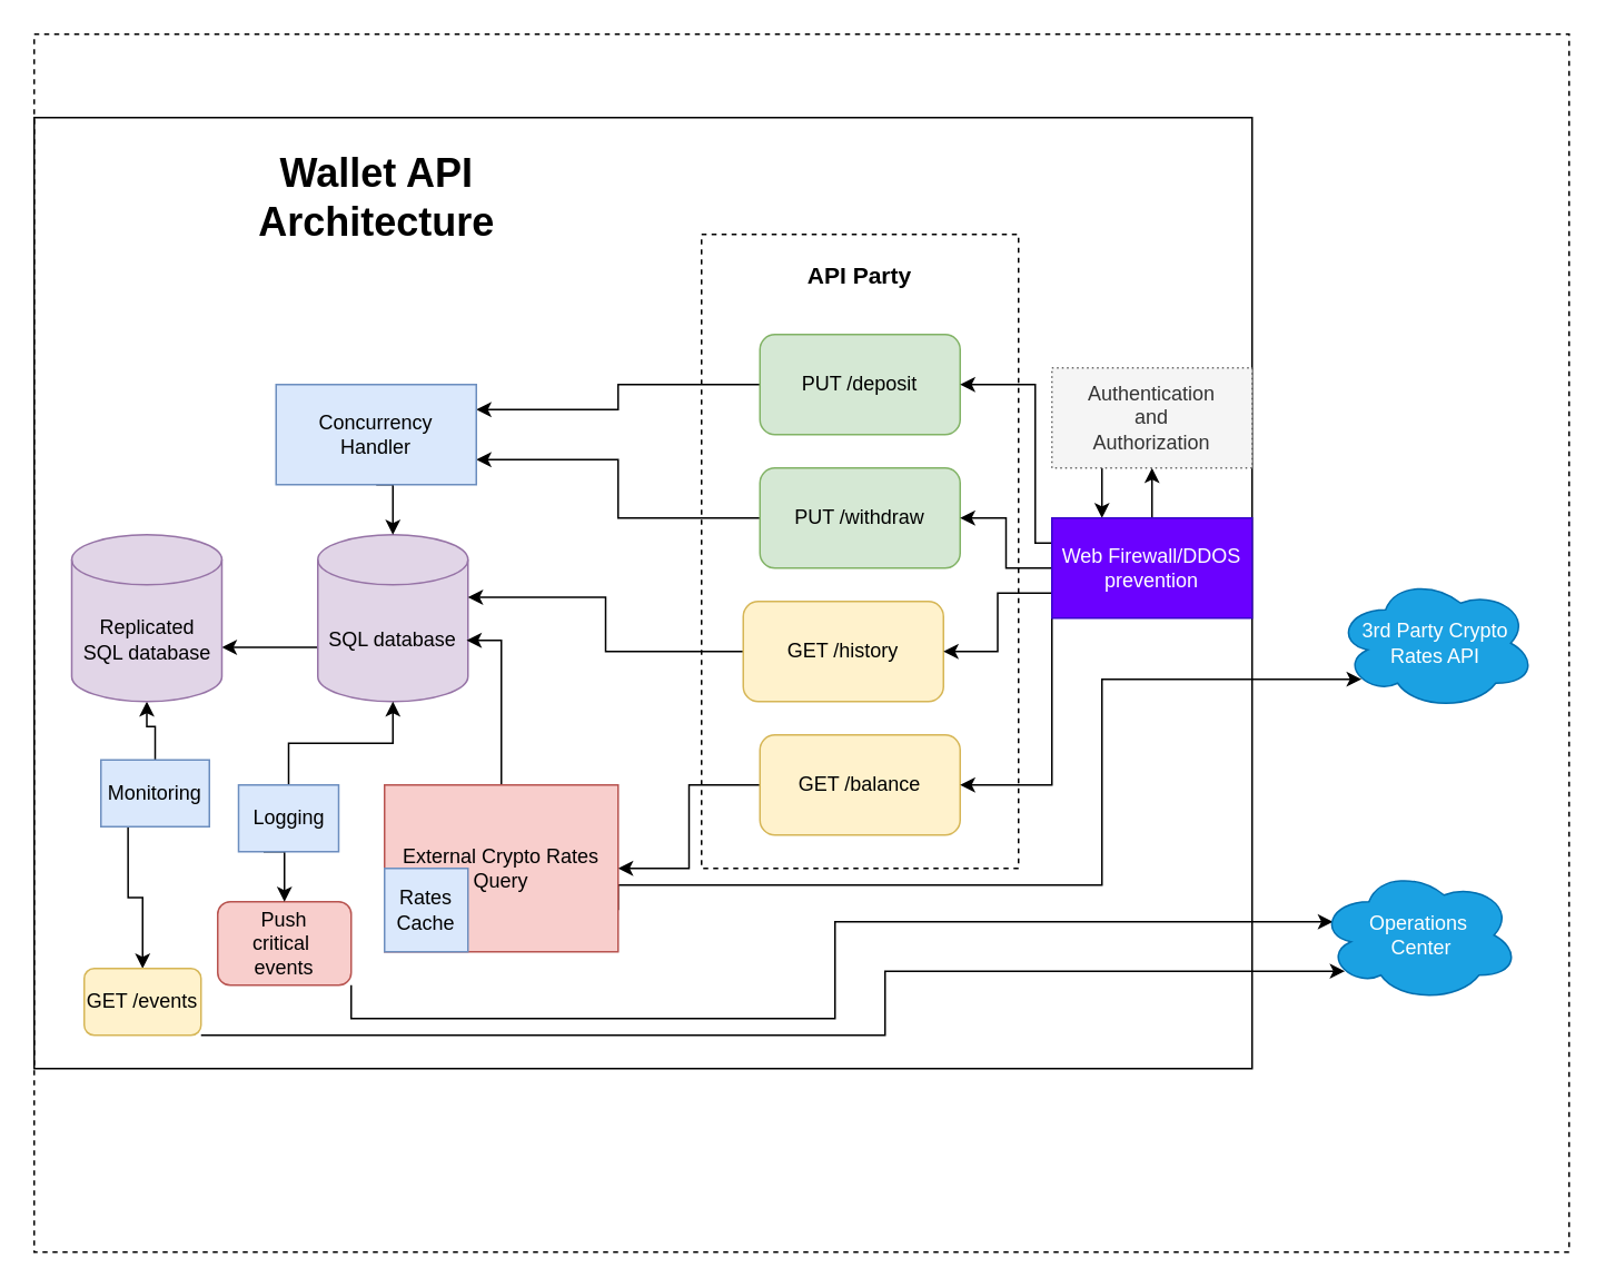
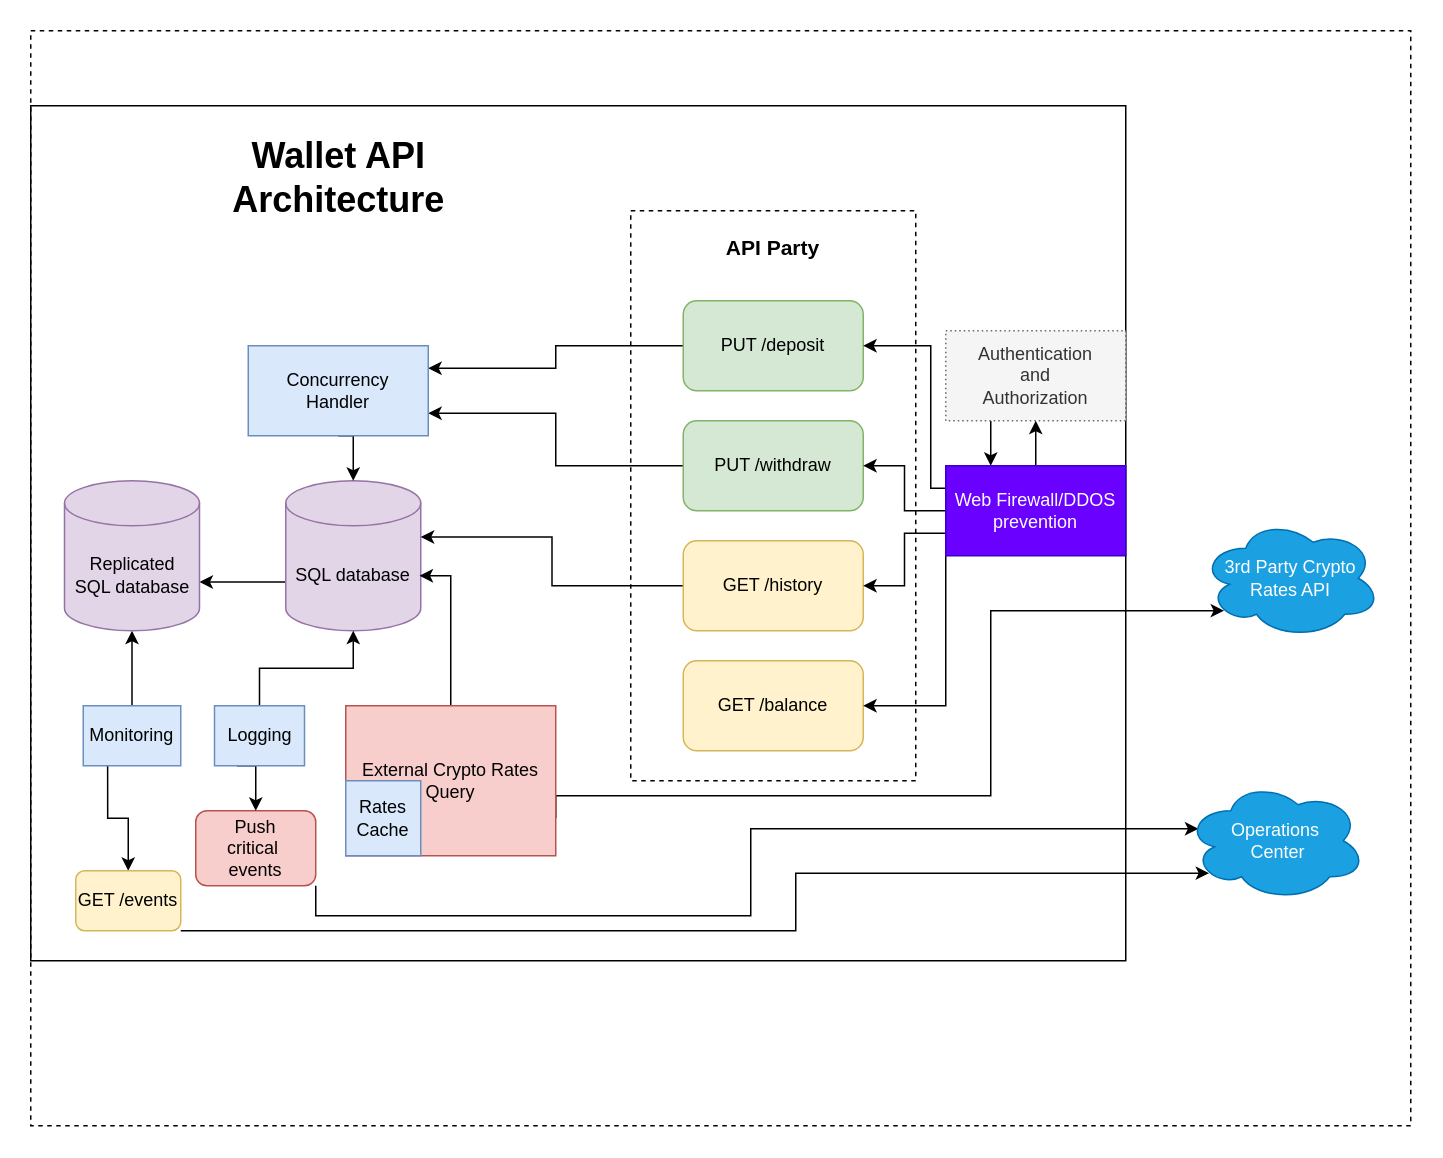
  <mxCell id="0" />
  <mxCell id="1" parent="0" />
  <mxCell id="2" value="" style="rounded=0;whiteSpace=wrap;html=1;dashed=1;fillColor=none;" vertex="1" parent="1"><mxGeometry x="20" width="920" height="730" as="geometry" y="20" /></mxCell>
  <mxCell id="3" value="" style="rounded=0;whiteSpace=wrap;html=1;fillColor=none;" vertex="1" parent="1"><mxGeometry x="20" y="70" width="730" height="570" as="geometry" /></mxCell>
  <mxCell id="4" value="&lt;h1&gt;&lt;br&gt;&lt;/h1&gt;" style="rounded=0;whiteSpace=wrap;html=1;dashed=1;fillColor=none;horizontal=0;" vertex="1" parent="1"><mxGeometry x="420" y="140" width="190" height="380" as="geometry" /></mxCell>
  <mxCell id="5" style="edgeStyle=orthogonalEdgeStyle;rounded=0;orthogonalLoop=1;jettySize=auto;html=1;exitX=0;exitY=0;exitDx=0;exitDy=67.5;exitPerimeter=0;entryX=1;entryY=0;entryDx=0;entryDy=67.5;entryPerimeter=0;" edge="1" parent="1" source="6" target="34"><mxGeometry relative="1" as="geometry" /></mxCell>
  <mxCell id="6" value="SQL database" style="shape=cylinder3;whiteSpace=wrap;html=1;boundedLbl=1;backgroundOutline=1;size=15;fillColor=#e1d5e7;strokeColor=#9673a6;" vertex="1" parent="1"><mxGeometry x="190" y="320" width="90" height="100" as="geometry" /></mxCell>
  <mxCell id="7" style="edgeStyle=orthogonalEdgeStyle;rounded=0;orthogonalLoop=1;jettySize=auto;html=1;entryX=1;entryY=0.25;entryDx=0;entryDy=0;" edge="1" parent="1" source="8" target="17"><mxGeometry relative="1" as="geometry" /></mxCell>
  <mxCell id="8" value="PUT /deposit" style="rounded=1;whiteSpace=wrap;html=1;fillColor=#d5e8d4;strokeColor=#82b366;" vertex="1" parent="1"><mxGeometry x="455" y="200" width="120" height="60" as="geometry" /></mxCell>
  <mxCell id="9" style="edgeStyle=orthogonalEdgeStyle;rounded=0;orthogonalLoop=1;jettySize=auto;html=1;entryX=1;entryY=0.75;entryDx=0;entryDy=0;" edge="1" parent="1" source="10" target="17"><mxGeometry relative="1" as="geometry" /></mxCell>
  <mxCell id="10" value="PUT /withdraw" style="rounded=1;whiteSpace=wrap;html=1;fillColor=#d5e8d4;strokeColor=#82b366;" vertex="1" parent="1"><mxGeometry x="455" y="280" width="120" height="60" as="geometry" /></mxCell>
  <mxCell id="11" style="edgeStyle=orthogonalEdgeStyle;rounded=0;orthogonalLoop=1;jettySize=auto;html=1;exitX=0;exitY=0.5;exitDx=0;exitDy=0;entryX=1;entryY=0;entryDx=0;entryDy=37.5;entryPerimeter=0;" edge="1" parent="1" source="12" target="6"><mxGeometry relative="1" as="geometry" /></mxCell>
- <mxCell id="12" value="GET /history" style="rounded=1;whiteSpace=wrap;html=1;fillColor=#fff2cc;strokeColor=#d6b656;" vertex="1" parent="1"><mxGeometry x="445" y="360" width="120" height="60" as="geometry" /></mxCell>
- <mxCell id="13" style="edgeStyle=orthogonalEdgeStyle;rounded=0;orthogonalLoop=1;jettySize=auto;html=1;exitX=0;exitY=0.5;exitDx=0;exitDy=0;entryX=1;entryY=0.5;entryDx=0;entryDy=0;" edge="1" parent="1" source="14" target="23"><mxGeometry relative="1" as="geometry" /></mxCell>
+ <mxCell id="12" value="GET /history" style="rounded=1;whiteSpace=wrap;html=1;fillColor=#fff2cc;strokeColor=#d6b656;" vertex="1" parent="1"><mxGeometry x="455" y="360" width="120" height="60" as="geometry" /></mxCell>
  <mxCell id="14" value="GET /balance" style="rounded=1;whiteSpace=wrap;html=1;fillColor=#fff2cc;strokeColor=#d6b656;" vertex="1" parent="1"><mxGeometry x="455" y="440" width="120" height="60" as="geometry" /></mxCell>
  <mxCell id="15" value="&lt;h3&gt;API Party&lt;/h3&gt;" style="text;html=1;strokeColor=none;fillColor=none;align=center;verticalAlign=middle;whiteSpace=wrap;rounded=0;dashed=1;" vertex="1" parent="1"><mxGeometry x="455" y="150" width="120" height="30" as="geometry" /></mxCell>
  <mxCell id="16" style="edgeStyle=orthogonalEdgeStyle;rounded=0;orthogonalLoop=1;jettySize=auto;html=1;exitX=0.5;exitY=1;exitDx=0;exitDy=0;entryX=0.5;entryY=0;entryDx=0;entryDy=0;entryPerimeter=0;" edge="1" parent="1" source="17" target="6"><mxGeometry relative="1" as="geometry" /></mxCell>
  <mxCell id="17" value="Concurrency &lt;br&gt;Handler" style="rounded=0;whiteSpace=wrap;html=1;fillColor=#dae8fc;strokeColor=#6c8ebf;" vertex="1" parent="1"><mxGeometry x="165" y="230" width="120" height="60" as="geometry" /></mxCell>
  <mxCell id="18" style="edgeStyle=orthogonalEdgeStyle;rounded=0;orthogonalLoop=1;jettySize=auto;html=1;exitX=0.25;exitY=1;exitDx=0;exitDy=0;entryX=0.25;entryY=0;entryDx=0;entryDy=0;" edge="1" parent="1" source="19" target="43"><mxGeometry relative="1" as="geometry" /></mxCell>
  <mxCell id="19" value="Authentication&lt;br&gt;and&lt;br&gt;Authorization" style="rounded=0;whiteSpace=wrap;html=1;fillColor=#f5f5f5;dashed=1;dashPattern=1 2;strokeColor=#666666;fontColor=#333333;" vertex="1" parent="1"><mxGeometry x="630" y="220" width="120" height="60" as="geometry" /></mxCell>
  <mxCell id="20" value="&lt;h1&gt;Wallet API Architecture&lt;/h1&gt;" style="text;html=1;strokeColor=none;fillColor=none;align=center;verticalAlign=middle;whiteSpace=wrap;rounded=0;" vertex="1" parent="1"><mxGeometry x="142.5" y="70" width="165" height="95" as="geometry" /></mxCell>
  <mxCell id="21" style="edgeStyle=orthogonalEdgeStyle;rounded=0;orthogonalLoop=1;jettySize=auto;html=1;entryX=0.991;entryY=0.633;entryDx=0;entryDy=0;entryPerimeter=0;" edge="1" parent="1" source="23" target="6"><mxGeometry relative="1" as="geometry" /></mxCell>
  <mxCell id="22" style="edgeStyle=orthogonalEdgeStyle;rounded=0;orthogonalLoop=1;jettySize=auto;html=1;exitX=1;exitY=0.75;exitDx=0;exitDy=0;entryX=0.13;entryY=0.77;entryDx=0;entryDy=0;entryPerimeter=0;" edge="1" parent="1" source="23" target="24"><mxGeometry relative="1" as="geometry"><Array as="points"><mxPoint x="370" y="530" /><mxPoint x="660" y="530" /><mxPoint x="660" y="407" /></Array></mxGeometry></mxCell>
  <mxCell id="23" value="External Crypto Rates Query" style="rounded=0;whiteSpace=wrap;html=1;fillColor=#f8cecc;strokeColor=#b85450;" vertex="1" parent="1"><mxGeometry x="230" y="470" width="140" height="100" as="geometry" /></mxCell>
  <mxCell id="24" value="3rd Party Crypto Rates API" style="ellipse;shape=cloud;whiteSpace=wrap;html=1;fillColor=#1ba1e2;strokeColor=#006EAF;fontColor=#ffffff;" vertex="1" parent="1"><mxGeometry x="800" y="345" width="120" height="80" as="geometry" /></mxCell>
  <mxCell id="25" value="Rates&lt;br&gt;Cache" style="whiteSpace=wrap;html=1;fillColor=#dae8fc;strokeColor=#6c8ebf;rounded=0;" vertex="1" parent="1"><mxGeometry x="230" y="520" width="50" height="50" as="geometry" /></mxCell>
  <mxCell id="26" style="edgeStyle=orthogonalEdgeStyle;rounded=0;orthogonalLoop=1;jettySize=auto;html=1;exitX=0.25;exitY=1;exitDx=0;exitDy=0;entryX=0.5;entryY=0;entryDx=0;entryDy=0;" edge="1" parent="1" source="28" target="30"><mxGeometry relative="1" as="geometry" /></mxCell>
  <mxCell id="27" style="edgeStyle=orthogonalEdgeStyle;rounded=0;orthogonalLoop=1;jettySize=auto;html=1;entryX=0.5;entryY=1;entryDx=0;entryDy=0;entryPerimeter=0;" edge="1" parent="1" source="28" target="34"><mxGeometry relative="1" as="geometry"><mxPoint x="100" y="445" as="targetPoint" /></mxGeometry></mxCell>
- <mxCell id="28" value="Monitoring" style="rounded=0;whiteSpace=wrap;html=1;fillColor=#dae8fc;strokeColor=#6c8ebf;" vertex="1" parent="1"><mxGeometry x="60" y="455" width="65" height="40" as="geometry" /></mxCell>
+ <mxCell id="28" value="Monitoring" style="rounded=0;whiteSpace=wrap;html=1;fillColor=#dae8fc;strokeColor=#6c8ebf;" vertex="1" parent="1"><mxGeometry x="55" y="470" width="65" height="40" as="geometry" /></mxCell>
  <mxCell id="29" style="edgeStyle=orthogonalEdgeStyle;rounded=0;orthogonalLoop=1;jettySize=auto;html=1;entryX=0.13;entryY=0.77;entryDx=0;entryDy=0;entryPerimeter=0;" edge="1" parent="1" source="30" target="33"><mxGeometry relative="1" as="geometry"><Array as="points"><mxPoint x="530" y="620" /><mxPoint x="530" y="582" /></Array></mxGeometry></mxCell>
  <mxCell id="30" value="GET /events" style="rounded=1;whiteSpace=wrap;html=1;fillColor=#fff2cc;strokeColor=#d6b656;" vertex="1" parent="1"><mxGeometry x="50" y="580" width="70" height="40" as="geometry" /></mxCell>
  <mxCell id="31" style="edgeStyle=orthogonalEdgeStyle;rounded=0;orthogonalLoop=1;jettySize=auto;html=1;exitX=1;exitY=1;exitDx=0;exitDy=0;entryX=0.07;entryY=0.4;entryDx=0;entryDy=0;entryPerimeter=0;" edge="1" parent="1" source="32" target="33"><mxGeometry relative="1" as="geometry" /></mxCell>
  <mxCell id="32" value="Push&lt;br&gt;critical&amp;nbsp;&lt;br&gt;events" style="rounded=1;whiteSpace=wrap;html=1;fillColor=#f8cecc;strokeColor=#b85450;" vertex="1" parent="1"><mxGeometry x="130" y="540" width="80" height="50" as="geometry" /></mxCell>
  <mxCell id="33" value="Operations&lt;br&gt;&amp;nbsp;Center" style="ellipse;shape=cloud;whiteSpace=wrap;html=1;fillColor=#1ba1e2;strokeColor=#006EAF;fontColor=#ffffff;" vertex="1" parent="1"><mxGeometry x="790" y="520" width="120" height="80" as="geometry" /></mxCell>
  <mxCell id="34" value="Replicated&lt;br&gt;SQL database" style="shape=cylinder3;whiteSpace=wrap;html=1;boundedLbl=1;backgroundOutline=1;size=15;fillColor=#e1d5e7;strokeColor=#9673a6;" vertex="1" parent="1"><mxGeometry x="42.5" y="320" width="90" height="100" as="geometry" /></mxCell>
  <mxCell id="35" style="edgeStyle=orthogonalEdgeStyle;rounded=0;orthogonalLoop=1;jettySize=auto;html=1;" edge="1" parent="1" source="37" target="6"><mxGeometry relative="1" as="geometry" /></mxCell>
  <mxCell id="36" style="edgeStyle=orthogonalEdgeStyle;rounded=0;orthogonalLoop=1;jettySize=auto;html=1;exitX=0.25;exitY=1;exitDx=0;exitDy=0;entryX=0.5;entryY=0;entryDx=0;entryDy=0;" edge="1" parent="1" source="37" target="32"><mxGeometry relative="1" as="geometry" /></mxCell>
  <mxCell id="37" value="Logging" style="rounded=0;whiteSpace=wrap;html=1;fillColor=#dae8fc;strokeColor=#6c8ebf;" vertex="1" parent="1"><mxGeometry x="142.5" y="470" width="60" height="40" as="geometry" /></mxCell>
  <mxCell id="38" style="edgeStyle=orthogonalEdgeStyle;rounded=0;orthogonalLoop=1;jettySize=auto;html=1;exitX=0;exitY=0.25;exitDx=0;exitDy=0;entryX=1;entryY=0.5;entryDx=0;entryDy=0;" edge="1" parent="1" source="43" target="8"><mxGeometry relative="1" as="geometry"><Array as="points"><mxPoint x="620" y="325" /><mxPoint x="620" y="230" /></Array></mxGeometry></mxCell>
  <mxCell id="39" style="edgeStyle=orthogonalEdgeStyle;rounded=0;orthogonalLoop=1;jettySize=auto;html=1;" edge="1" parent="1" source="43" target="10"><mxGeometry relative="1" as="geometry" /></mxCell>
  <mxCell id="40" style="edgeStyle=orthogonalEdgeStyle;rounded=0;orthogonalLoop=1;jettySize=auto;html=1;exitX=0;exitY=0.75;exitDx=0;exitDy=0;entryX=1;entryY=0.5;entryDx=0;entryDy=0;" edge="1" parent="1" source="43" target="12"><mxGeometry relative="1" as="geometry" /></mxCell>
  <mxCell id="41" style="edgeStyle=orthogonalEdgeStyle;rounded=0;orthogonalLoop=1;jettySize=auto;html=1;exitX=0;exitY=1;exitDx=0;exitDy=0;entryX=1;entryY=0.5;entryDx=0;entryDy=0;" edge="1" parent="1" source="43" target="14"><mxGeometry relative="1" as="geometry" /></mxCell>
  <mxCell id="42" style="edgeStyle=orthogonalEdgeStyle;rounded=0;orthogonalLoop=1;jettySize=auto;html=1;exitX=0.5;exitY=0;exitDx=0;exitDy=0;entryX=0.5;entryY=1;entryDx=0;entryDy=0;" edge="1" parent="1" source="43" target="19"><mxGeometry relative="1" as="geometry" /></mxCell>
  <mxCell id="43" value="Web Firewall/DDOS prevention" style="rounded=0;whiteSpace=wrap;html=1;fillColor=#6a00ff;strokeColor=#3700CC;fontColor=#ffffff;" vertex="1" parent="1"><mxGeometry x="630" y="310" width="120" height="60" as="geometry" /></mxCell>
  <mxCell id="44" style="edgeStyle=orthogonalEdgeStyle;rounded=0;orthogonalLoop=1;jettySize=auto;html=1;exitX=0.5;exitY=1;exitDx=0;exitDy=0;" edge="1" parent="1"><mxGeometry relative="1" as="geometry"><mxPoint x="840" y="135" as="sourcePoint" /><mxPoint x="840" y="135" as="targetPoint" /></mxGeometry></mxCell>
